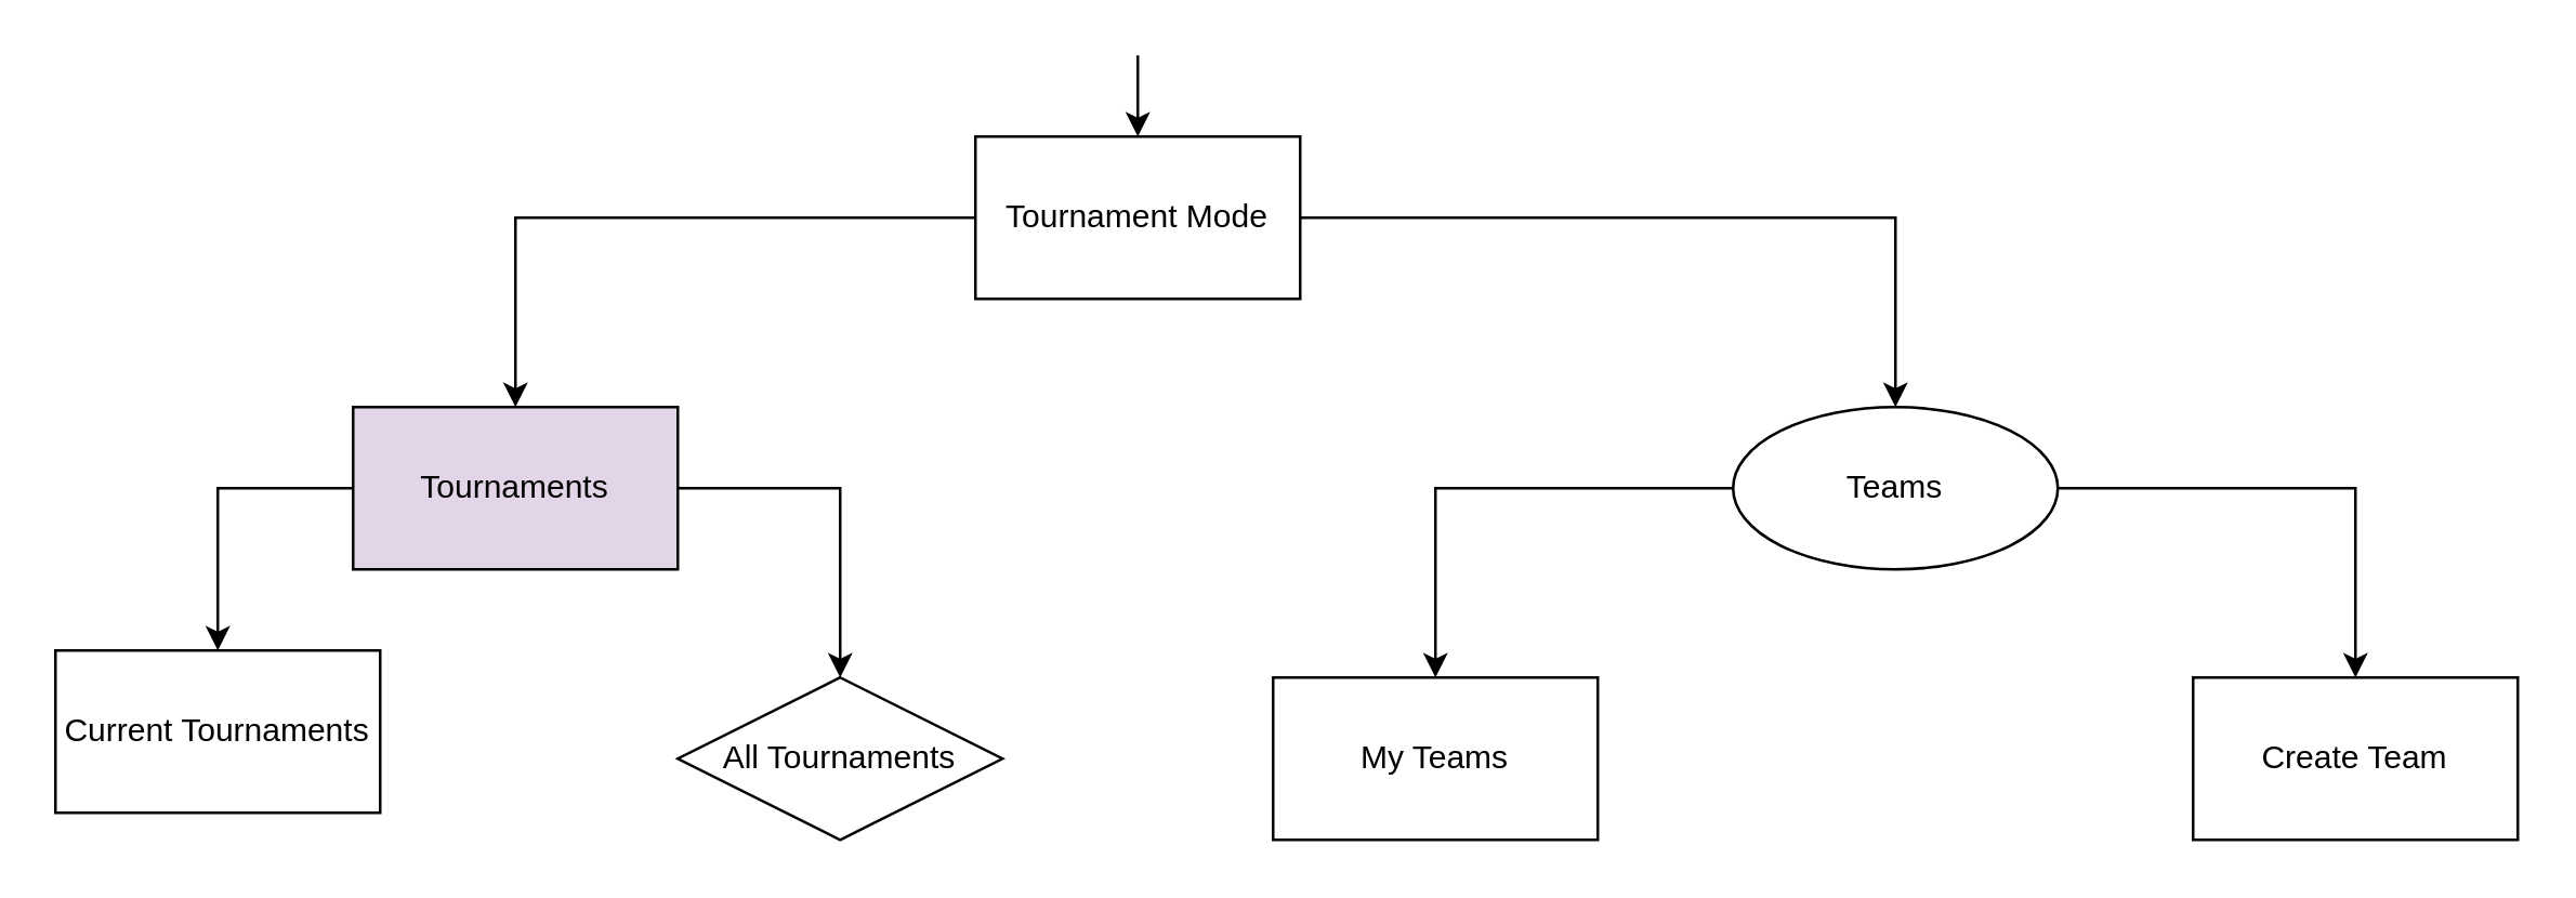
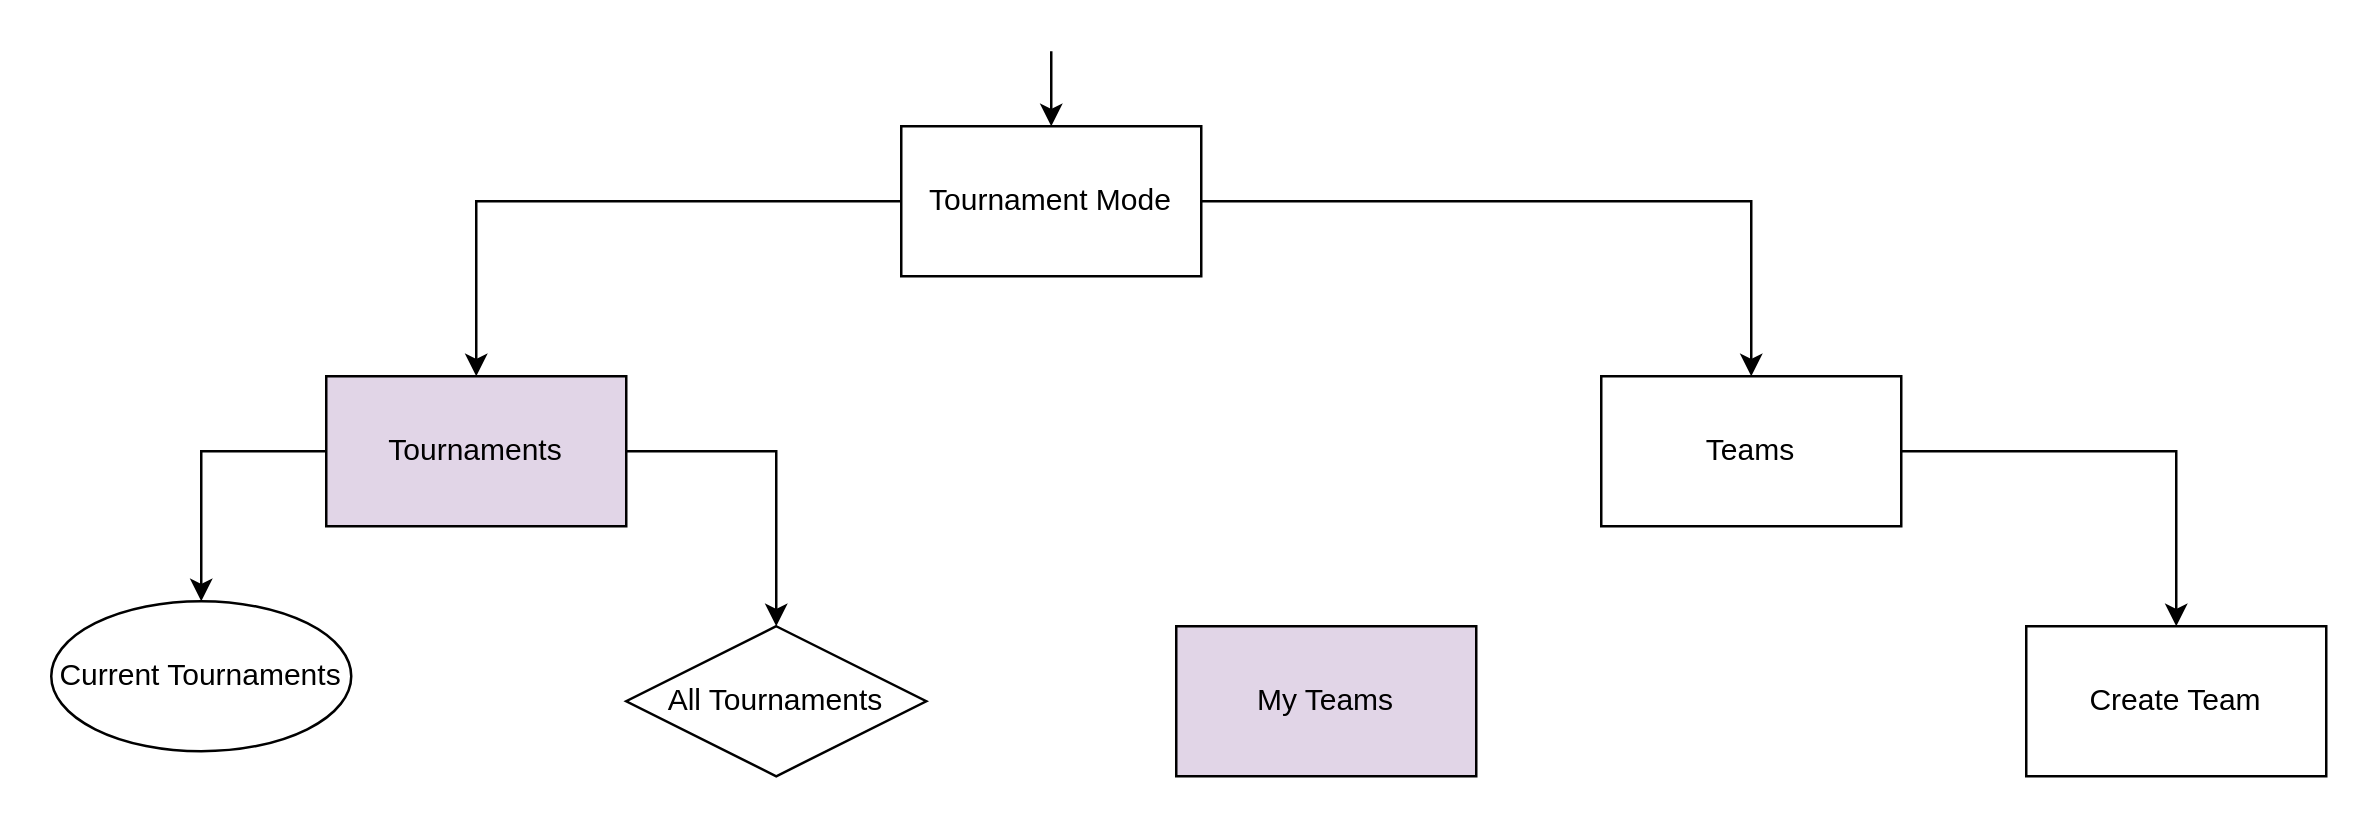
  <mxCell id="0" />
  <mxCell id="1" parent="0" />
  <mxCell id="2" style="edgeStyle=orthogonalEdgeStyle;rounded=0;orthogonalLoop=1;jettySize=auto;html=1;exitX=1;exitY=0.5;exitDx=0;exitDy=0;entryX=0.5;entryY=0;entryDx=0;entryDy=0;" edge="1" parent="1" source="5" target="11"><mxGeometry relative="1" as="geometry" /></mxCell>
  <mxCell id="3" style="edgeStyle=orthogonalEdgeStyle;rounded=0;orthogonalLoop=1;jettySize=auto;html=1;exitX=0;exitY=0.5;exitDx=0;exitDy=0;entryX=0.5;entryY=0;entryDx=0;entryDy=0;" edge="1" parent="1" source="5" target="8"><mxGeometry relative="1" as="geometry" /></mxCell>
  <mxCell id="4" style="edgeStyle=orthogonalEdgeStyle;rounded=0;orthogonalLoop=1;jettySize=auto;html=1;exitX=0.5;exitY=0;exitDx=0;exitDy=0;entryX=0.5;entryY=0;entryDx=0;entryDy=0;" edge="1" parent="1" target="5"><mxGeometry relative="1" as="geometry"><mxPoint x="420" y="20" as="sourcePoint" /></mxGeometry></mxCell>
  <mxCell id="5" value="Tournament Mode" style="rounded=0;whiteSpace=wrap;html=1;" vertex="1" parent="1"><mxGeometry x="360" y="50" width="120" height="60" as="geometry" /></mxCell>
  <mxCell id="6" style="edgeStyle=orthogonalEdgeStyle;rounded=0;orthogonalLoop=1;jettySize=auto;html=1;exitX=1;exitY=0.5;exitDx=0;exitDy=0;entryX=0.5;entryY=0;entryDx=0;entryDy=0;" edge="1" parent="1" source="8" target="14"><mxGeometry relative="1" as="geometry" /></mxCell>
  <mxCell id="7" style="edgeStyle=orthogonalEdgeStyle;rounded=0;orthogonalLoop=1;jettySize=auto;html=1;exitX=0;exitY=0.5;exitDx=0;exitDy=0;" edge="1" parent="1" source="8" target="13"><mxGeometry relative="1" as="geometry" /></mxCell>
  <mxCell id="8" value="Tournaments" style="rounded=0;whiteSpace=wrap;html=1;fillColor=#e1d5e7;" vertex="1" parent="1"><mxGeometry x="130" y="150" width="120" height="60" as="geometry" /></mxCell>
- <mxCell id="9" style="edgeStyle=orthogonalEdgeStyle;rounded=0;orthogonalLoop=1;jettySize=auto;html=1;exitX=0;exitY=0.5;exitDx=0;exitDy=0;" edge="1" parent="1" source="11" target="12"><mxGeometry relative="1" as="geometry" /></mxCell>
  <mxCell id="10" style="edgeStyle=orthogonalEdgeStyle;rounded=0;orthogonalLoop=1;jettySize=auto;html=1;exitX=1;exitY=0.5;exitDx=0;exitDy=0;" edge="1" parent="1" source="11" target="15"><mxGeometry relative="1" as="geometry" /></mxCell>
- <mxCell id="11" value="Teams" style="ellipse;whiteSpace=wrap;html=1;" vertex="1" parent="1"><mxGeometry x="640" y="150" width="120" height="60" as="geometry" /></mxCell>
- <mxCell id="12" value="My Teams" style="rounded=0;whiteSpace=wrap;html=1;" vertex="1" parent="1"><mxGeometry x="470" y="250" width="120" height="60" as="geometry" /></mxCell>
- <mxCell id="13" value="Current Tournaments" style="rounded=0;whiteSpace=wrap;html=1;" vertex="1" parent="1"><mxGeometry y="240" width="120" height="60" as="geometry" x="20" /></mxCell>
+ <mxCell id="11" value="Teams" style="rounded=0;whiteSpace=wrap;html=1;" vertex="1" parent="1"><mxGeometry x="640" y="150" width="120" height="60" as="geometry" /></mxCell>
+ <mxCell id="12" value="My Teams" style="rounded=0;whiteSpace=wrap;html=1;fillColor=#e1d5e7;" vertex="1" parent="1"><mxGeometry x="470" y="250" width="120" height="60" as="geometry" /></mxCell>
+ <mxCell id="13" value="Current Tournaments" style="ellipse;whiteSpace=wrap;html=1;" vertex="1" parent="1"><mxGeometry y="240" width="120" height="60" as="geometry" x="20" /></mxCell>
  <mxCell id="14" value="All Tournaments" style="rhombus;whiteSpace=wrap;html=1;" vertex="1" parent="1"><mxGeometry x="250" y="250" width="120" height="60" as="geometry" /></mxCell>
  <mxCell id="15" value="Create Team" style="rounded=0;whiteSpace=wrap;html=1;" vertex="1" parent="1"><mxGeometry x="810" y="250" width="120" height="60" as="geometry" /></mxCell>
